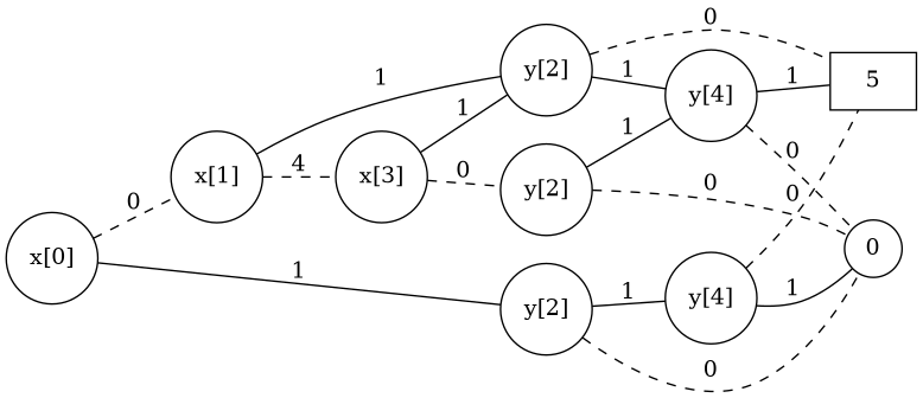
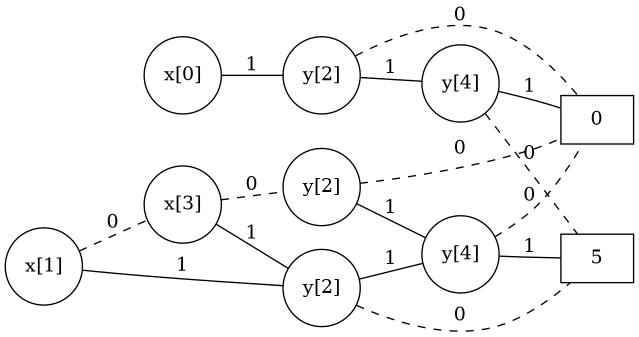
  graph {
    rankdir=LR
    node [shape=circle]
-   n1 [label=0]
+   n1 [label=0 shape=box]
    n2 [label=5 shape=box]
    n3 [label="y[4]"]
    n4 [label="y[2]"]
    n5 [label="y[2]"]
    n6 [label="x[3]"]
    n7 [label="x[1]"]
    n8 [label="y[4]"]
    n9 [label="y[2]"]
    n10 [label="x[0]"]
    n3 -- n1 [label=0 style=dashed]
    n3 -- n2 [label=1]
    n4 -- n1 [label=0 style=dashed]
    n4 -- n3 [label=1]
    n5 -- n2 [label=0 style=dashed]
    n5 -- n3 [label=1]
    n6 -- n4 [label=0 style=dashed]
    n6 -- n5 [label=1]
    n7 -- n5 [label=1]
-   n7 -- n6 [label=4 style=dashed]
+   n7 -- n6 [label=0 style=dashed]
    n8 -- n1 [label=1]
    n8 -- n2 [label=0 style=dashed]
    n9 -- n1 [label=0 style=dashed]
    n9 -- n8 [label=1]
-   n10 -- n7 [label=0 style=dashed]
    n10 -- n9 [label=1]
  }
